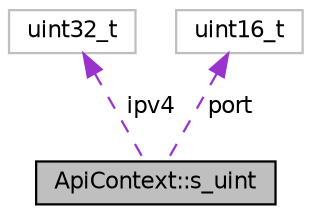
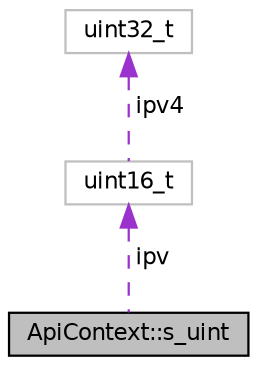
  digraph {
    node [color=grey75 fillcolor=white fontname=Helvetica fontsize=10 shape=record style=filled]
    edge [color=darkorchid3 dir=back fontname=Helvetica fontsize=10 labelfontname=Helvetica labelfontsize=10 style=dashed]
    n1 [color=black fillcolor=grey75 fontcolor=black height=0.2 label="ApiContext::s_uint" width=0.4]
    n2 [height=0.2 label=uint32_t width=0.4]
    n3 [height=0.2 label=uint16_t width=0.4]
-   n2 -> n1 [label=" ipv4"]
-   n3 -> n1 [label=" port"]
+   n2 -> n3 [label=" ipv4"]
+   n3 -> n1 [label=" ipv"]
  }
